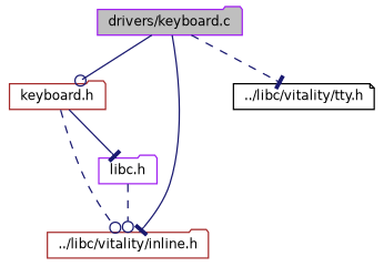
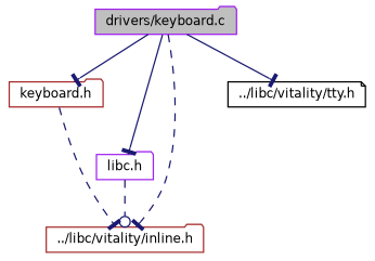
  digraph {
    node [color=purple fillcolor=white fontname=Helvetica fontsize=10 shape=folder style=filled]
    edge [arrowhead=tee color=midnightblue fontname=Helvetica fontsize=10 labelfontname=Helvetica labelfontsize=10 style=solid]
    n1 [fillcolor=grey75 fontcolor=black height=0.2 label="drivers/keyboard.c" width=0.4]
    n2 [color=brown height=0.2 label="keyboard.h" width=0.4]
    n3 [color=brown height=0.2 label="../libc/vitality/inline.h" width=0.4]
    n4 [height=0.2 label="libc.h" width=0.4]
    n5 [color=black height=0.2 label="../libc/vitality/tty.h" shape=note width=0.4]
-   n1 -> n2 [arrowhead=odot]
-   n1 -> n3
-   n2 -> n4
-   n1 -> n5 [style=dashed]
-   n2 -> n3 [arrowhead=odot style=dashed]
+   n1 -> n2
+   n1 -> n3 [style=dashed]
+   n1 -> n4
+   n1 -> n5
+   n2 -> n3 [style=dashed]
    n4 -> n3 [arrowhead=odot style=dashed]
  }
